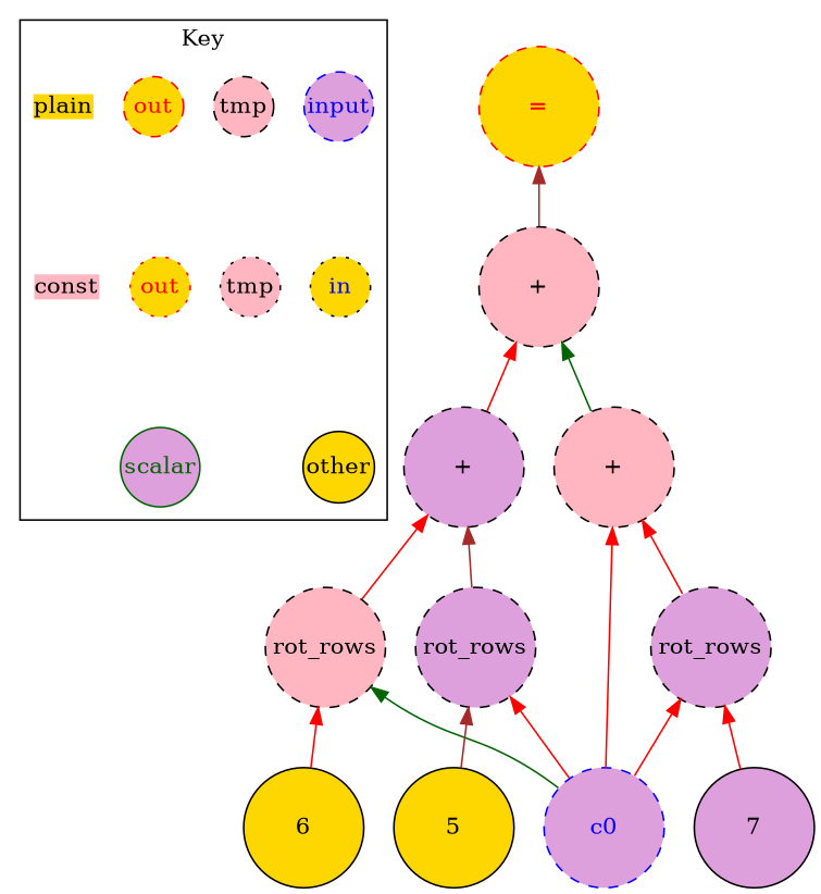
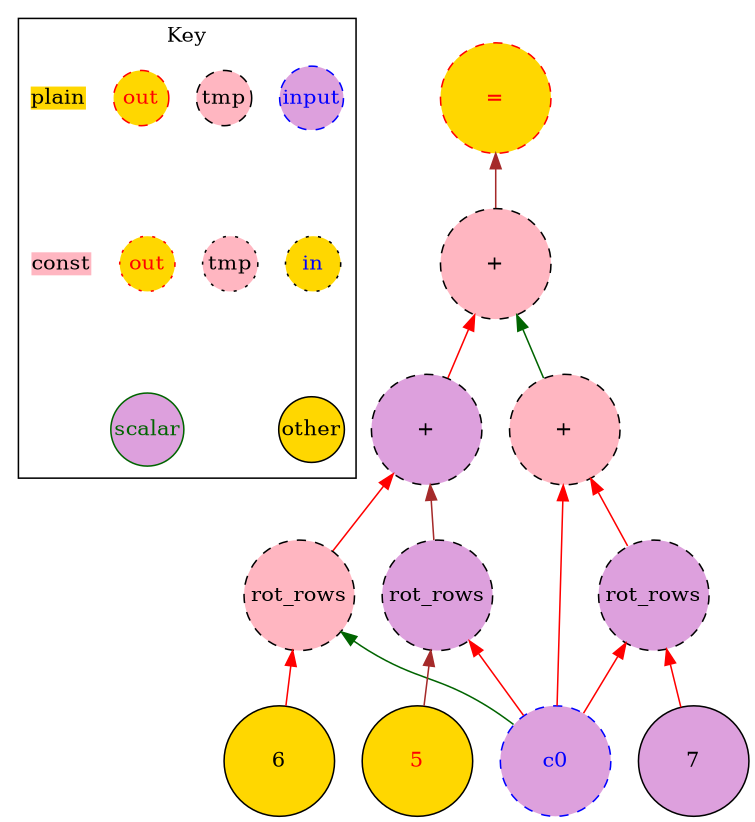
  digraph {
    node [fillcolor=gold margin=0 shape=circle style="dashed,filled"]
    edge [dir=back color=red]
    n1 [color=blue fillcolor=plum fontcolor=blue label=input width=0.5]
    n2 [fontcolor=blue icolor=blue label=in style="dotted,filled" width=0.5]
    n3 [color=black fillcolor=lightpink fontcolor=black label=tmp width=0.5]
    n4 [color=black fillcolor=lightpink fontcolor=black label=tmp style="dotted,filled" width=0.5]
    n5 [color=red fontcolor=red label=out width=0.5]
    n6 [color=red fontcolor=red label=out style="dotted,filled" width=0.5]
    plain [shape=plain style=filled width=0.5]
    other [color=black fontcolor=black style="solid,filled" width=0.5]
    scalar [color=darkgreen fillcolor=plum fontcolor=darkgreen style="solid,filled" width=0.5]
    const [fillcolor=lightpink shape=plain style=filled width=0.5]
    n11 [label=6 style="solid,filled" width=1]
    n12 [color=blue fillcolor=plum fontcolor=blue label=c0 width=1]
    n13 [fillcolor=lightpink label=rot_rows width=1]
-   n14 [label=5 style="solid,filled" width=1]
+   n14 [label=5 style="solid,filled" width=1 fontcolor=red]
    n15 [fillcolor=plum label=rot_rows width=1]
    n16 [fillcolor=plum label="+" width=1]
    n17 [fillcolor=plum label=7 style="solid,filled" width=1]
    n18 [fillcolor=plum label=rot_rows width=1]
    n19 [fillcolor=lightpink label="+" width=1]
    n20 [fillcolor=lightpink label="+" width=1]
    n21 [color=red fontcolor=red label="=" width=1]
    subgraph cluster_1 {
      label=Key
      n1
      n2
      n3
      n4
      n5
      n6
      plain
      other
      scalar
      const
    }
    n1 -> n2 [dir=forward style=invis color=""]
    n2 -> other [dir=forward style=invis color=""]
    n3 -> n4 [dir=forward style=invis color=""]
    n5 -> n6 [dir=forward style=invis color=""]
    n6 -> scalar [dir=forward style=invis color=""]
    plain -> const [dir=forward style=invis color=""]
    n13 -> n11
    n13 -> n12 [color=darkgreen]
    n15 -> n12
    n15 -> n14 [color=brown]
    n16 -> n13
    n16 -> n15 [color=brown]
    n18 -> n12
    n18 -> n17
    n19 -> n12
    n19 -> n18
    n20 -> n16
    n20 -> n19 [color=darkgreen]
    n21 -> n20 [color=brown]
  }
